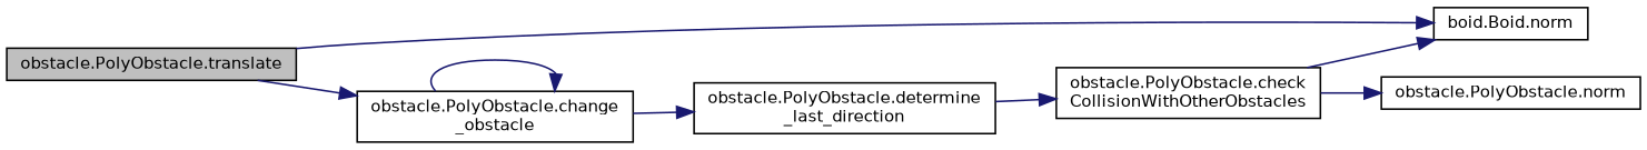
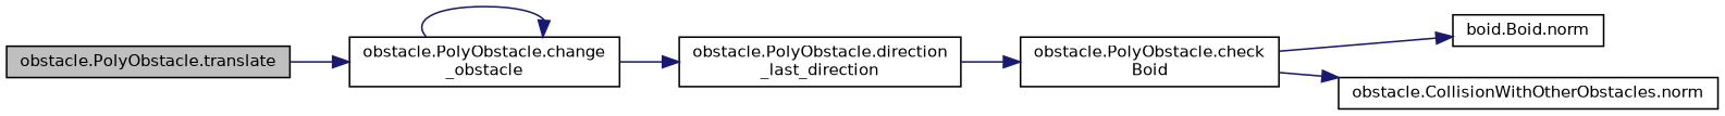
  digraph {
    rankdir=LR
    node [color=black fillcolor=white fontname=Helvetica fontsize=10 shape=record style=filled]
    edge [color=midnightblue fontname=Helvetica fontsize=10 labelfontname=Helvetica labelfontsize=10 style=solid]
    n1 [fillcolor=grey75 fontcolor=black height=0.2 label="obstacle.PolyObstacle.translate" width=0.4]
    n2 [height=0.2 label="boid.Boid.norm" width=0.4]
    n3 [height=0.2 label="obstacle.PolyObstacle.change\l_obstacle" width=0.4]
-   n4 [height=0.2 label="obstacle.PolyObstacle.check\lCollisionWithOtherObstacles" width=0.4]
-   n5 [height=0.2 label="obstacle.PolyObstacle.norm" width=0.4]
-   n6 [height=0.2 label="obstacle.PolyObstacle.determine\l_last_direction" width=0.4]
-   n1 -> n2
+   n4 [height=0.2 label="obstacle.PolyObstacle.check\lBoid" width=0.4]
+   n5 [height=0.2 label="obstacle.CollisionWithOtherObstacles.norm" width=0.4]
+   n6 [height=0.2 label="obstacle.PolyObstacle.direction\l_last_direction" width=0.4]
    n1 -> n3
    n3 -> n3
    n3 -> n6
    n4 -> n2
    n4 -> n5
    n6 -> n4
  }
